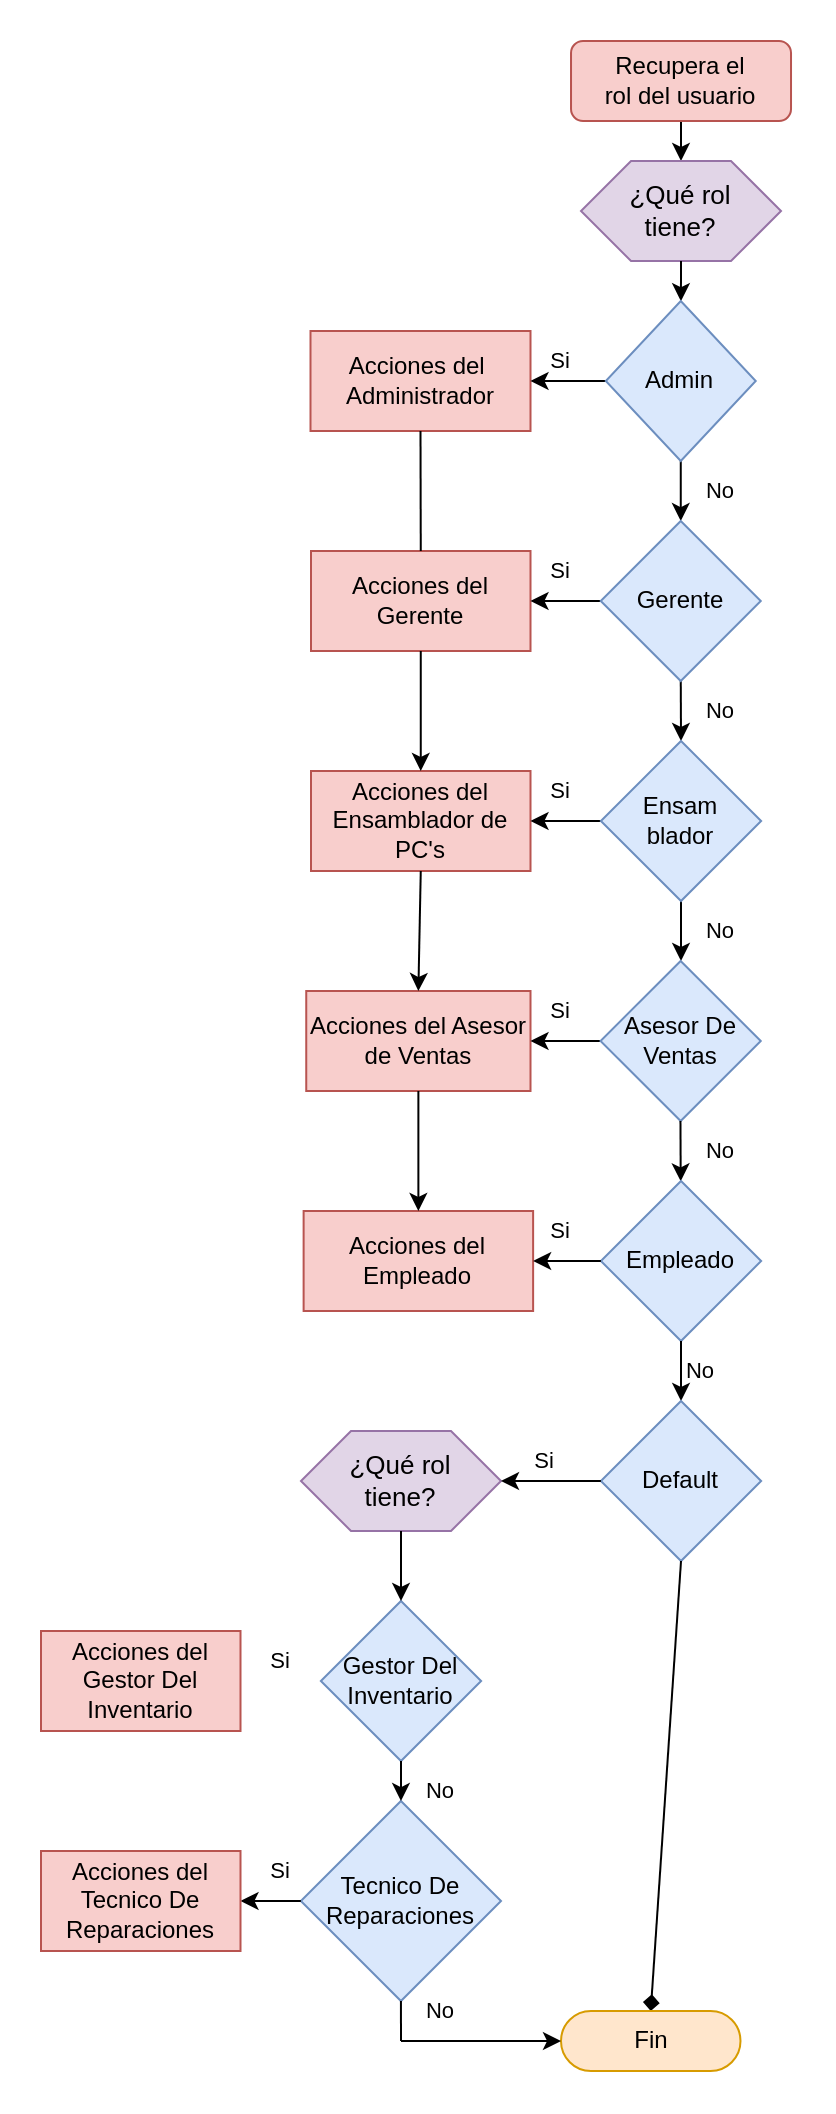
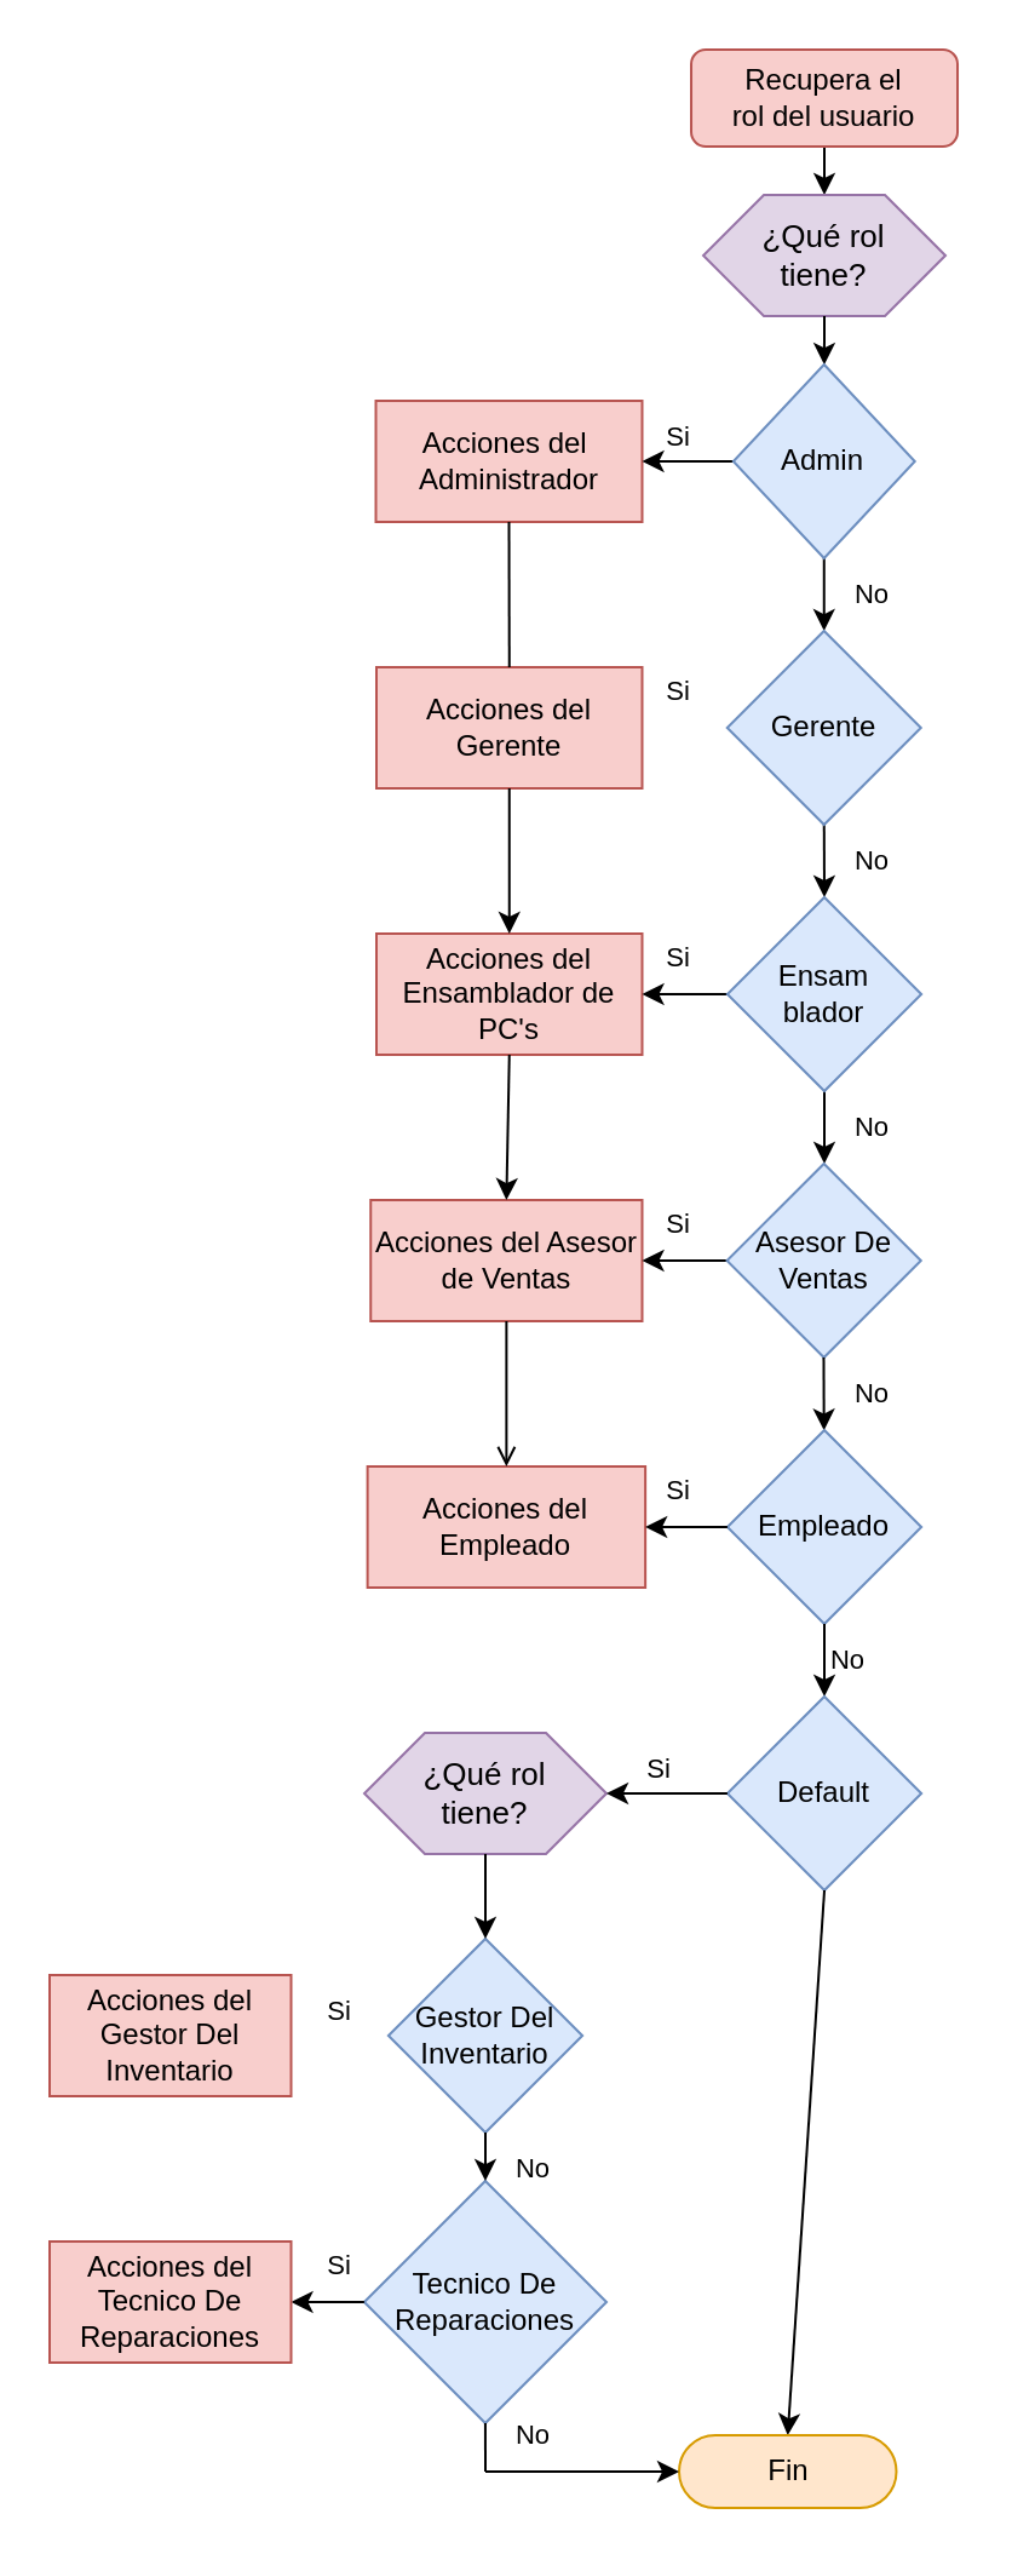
  <mxCell id="0" />
  <mxCell id="1" parent="0" />
  <mxCell id="2" value="" style="endArrow=classic;html=1;fontSize=13;exitX=0.5;exitY=1;exitDx=0;exitDy=0;" parent="1" source="4" edge="1"><mxGeometry width="50" height="50" relative="1" as="geometry"><mxPoint x="520" y="90" as="sourcePoint" /><mxPoint x="340" y="80" as="targetPoint" /></mxGeometry></mxCell>
  <mxCell id="3" value="¿Qué rol&lt;br&gt;tiene?" style="shape=hexagon;perimeter=hexagonPerimeter2;whiteSpace=wrap;html=1;size=0.25;labelBackgroundColor=none;fontSize=13;fillColor=#e1d5e7;strokeColor=#9673a6;" parent="1" vertex="1"><mxGeometry x="290.01" y="80" width="100" height="50" as="geometry" /></mxCell>
  <mxCell id="4" value="Recupera el&lt;br&gt;rol del usuario" style="whiteSpace=wrap;html=1;fillColor=#f8cecc;strokeColor=#b85450;rounded=1;" vertex="1" parent="1"><mxGeometry x="285.01" y="20" width="110" height="40" as="geometry" /></mxCell>
  <mxCell id="5" value="Acciones del Gerente" style="rounded=0;whiteSpace=wrap;html=1;fillColor=#f8cecc;strokeColor=#b85450;" vertex="1" parent="1"><mxGeometry x="155" y="275" width="109.75" height="50" as="geometry" /></mxCell>
  <mxCell id="6" value="Acciones del&amp;nbsp; Administrador" style="rounded=0;whiteSpace=wrap;html=1;fillColor=#f8cecc;strokeColor=#b85450;" vertex="1" parent="1"><mxGeometry x="154.75" y="165" width="110" height="50" as="geometry" /></mxCell>
  <mxCell id="7" value="Acciones del Ensamblador de PC's" style="rounded=0;whiteSpace=wrap;html=1;fillColor=#f8cecc;strokeColor=#b85450;" vertex="1" parent="1"><mxGeometry x="155" y="385" width="109.75" height="50" as="geometry" /></mxCell>
  <mxCell id="8" value="" style="endArrow=classic;html=1;fontSize=11;fontColor=#000000;entryX=1;entryY=0.5;entryDx=0;entryDy=0;exitX=0;exitY=0.5;exitDx=0;exitDy=0;" edge="1" parent="1" source="17" target="6"><mxGeometry width="50" height="50" relative="1" as="geometry"><mxPoint x="290.01" y="180" as="sourcePoint" /><mxPoint x="360" y="200" as="targetPoint" /></mxGeometry></mxCell>
  <mxCell id="9" value="" style="endArrow=classic;html=1;fontSize=11;fontColor=#000000;exitX=0.5;exitY=1;exitDx=0;exitDy=0;" edge="1" parent="1" source="3" target="17"><mxGeometry width="50" height="50" relative="1" as="geometry"><mxPoint x="310" y="250" as="sourcePoint" /><mxPoint x="339.935" y="160" as="targetPoint" /></mxGeometry></mxCell>
  <mxCell id="10" value="" style="endArrow=classic;html=1;fontSize=11;fontColor=#000000;entryX=0.5;entryY=0;entryDx=0;entryDy=0;exitX=0.5;exitY=1;exitDx=0;exitDy=0;" edge="1" parent="1" source="18" target="19"><mxGeometry width="50" height="50" relative="1" as="geometry"><mxPoint x="340.135" y="270" as="sourcePoint" /><mxPoint x="339.885" y="300" as="targetPoint" /></mxGeometry></mxCell>
  <mxCell id="11" value="" style="endArrow=classic;html=1;fontSize=11;fontColor=#000000;exitX=0.5;exitY=1;exitDx=0;exitDy=0;" edge="1" parent="1" target="18"><mxGeometry width="50" height="50" relative="1" as="geometry"><mxPoint x="339.885" y="200" as="sourcePoint" /><mxPoint x="340.135" y="230" as="targetPoint" /></mxGeometry></mxCell>
- <mxCell id="12" value="" style="endArrow=classic;html=1;fontSize=11;fontColor=#000000;entryX=1;entryY=0.5;entryDx=0;entryDy=0;exitX=0;exitY=0.5;exitDx=0;exitDy=0;" edge="1" parent="1" source="18" target="5"><mxGeometry width="50" height="50" relative="1" as="geometry"><mxPoint x="290.26" y="250" as="sourcePoint" /><mxPoint x="360" y="270" as="targetPoint" /></mxGeometry></mxCell>
  <mxCell id="13" value="" style="endArrow=classic;html=1;fontSize=11;fontColor=#000000;entryX=1;entryY=0.5;entryDx=0;entryDy=0;exitX=0;exitY=0.5;exitDx=0;exitDy=0;" edge="1" parent="1" source="19" target="7"><mxGeometry width="50" height="50" relative="1" as="geometry"><mxPoint x="290" y="320" as="sourcePoint" /><mxPoint x="239.75" y="260" as="targetPoint" /></mxGeometry></mxCell>
  <mxCell id="14" value="" style="endArrow=classic;html=1;fontSize=11;fontColor=#000000;exitX=0.5;exitY=1;exitDx=0;exitDy=0;" edge="1" parent="1" source="19"><mxGeometry width="50" height="50" relative="1" as="geometry"><mxPoint x="339.885" y="340" as="sourcePoint" /><mxPoint x="340" y="480" as="targetPoint" /></mxGeometry></mxCell>
  <mxCell id="15" value="Acciones del Asesor de Ventas" style="rounded=0;whiteSpace=wrap;html=1;fillColor=#f8cecc;strokeColor=#b85450;" vertex="1" parent="1"><mxGeometry x="152.62" y="495" width="112.13" height="50" as="geometry" /></mxCell>
  <mxCell id="16" value="" style="endArrow=classic;html=1;fontSize=11;fontColor=#000000;entryX=1;entryY=0.5;entryDx=0;entryDy=0;exitX=0;exitY=0.5;exitDx=0;exitDy=0;" edge="1" parent="1" source="20" target="15"><mxGeometry width="50" height="50" relative="1" as="geometry"><mxPoint x="290.26" y="390" as="sourcePoint" /><mxPoint x="239.75" y="330" as="targetPoint" /></mxGeometry></mxCell>
  <mxCell id="17" value="Admin" style="rhombus;whiteSpace=wrap;html=1;fillColor=#dae8fc;strokeColor=#6c8ebf;" vertex="1" parent="1"><mxGeometry x="302.41" y="150" width="74.95" height="80" as="geometry" /></mxCell>
  <mxCell id="18" value="Gerente" style="rhombus;whiteSpace=wrap;html=1;fillColor=#dae8fc;strokeColor=#6c8ebf;" vertex="1" parent="1"><mxGeometry x="299.87" y="260" width="80.01" height="80" as="geometry" /></mxCell>
  <mxCell id="19" value="Ensam&lt;br&gt;blador" style="rhombus;whiteSpace=wrap;html=1;fillColor=#dae8fc;strokeColor=#6c8ebf;" vertex="1" parent="1"><mxGeometry x="299.95" y="370" width="80.12" height="80" as="geometry" /></mxCell>
  <mxCell id="20" value="Asesor De&lt;br&gt;Ventas" style="rhombus;whiteSpace=wrap;html=1;fillColor=#dae8fc;strokeColor=#6c8ebf;" vertex="1" parent="1"><mxGeometry x="299.76" y="480" width="80.12" height="80" as="geometry" /></mxCell>
  <mxCell id="21" value="" style="endArrow=classic;html=1;fontSize=11;fontColor=#000000;exitX=0.5;exitY=1;exitDx=0;exitDy=0;" edge="1" parent="1" target="22"><mxGeometry width="50" height="50" relative="1" as="geometry"><mxPoint x="339.73" y="560" as="sourcePoint" /><mxPoint x="339.72" y="590" as="targetPoint" /></mxGeometry></mxCell>
  <mxCell id="22" value="Empleado" style="rhombus;whiteSpace=wrap;html=1;fillColor=#dae8fc;strokeColor=#6c8ebf;" vertex="1" parent="1"><mxGeometry x="299.95" y="590" width="80.12" height="80" as="geometry" /></mxCell>
  <mxCell id="23" value="Acciones del Empleado" style="rounded=0;whiteSpace=wrap;html=1;fillColor=#f8cecc;strokeColor=#b85450;" vertex="1" parent="1"><mxGeometry x="151.31" y="605" width="114.75" height="50" as="geometry" /></mxCell>
  <mxCell id="24" value="" style="endArrow=classic;html=1;fontSize=11;fontColor=#000000;entryX=1;entryY=0.5;entryDx=0;entryDy=0;exitX=0;exitY=0.5;exitDx=0;exitDy=0;" edge="1" parent="1" source="22" target="23"><mxGeometry width="50" height="50" relative="1" as="geometry"><mxPoint x="309.76" y="530" as="sourcePoint" /><mxPoint x="270" y="530" as="targetPoint" /></mxGeometry></mxCell>
  <mxCell id="25" value="" style="endArrow=classic;html=1;fontSize=11;fontColor=#000000;exitX=0.5;exitY=1;exitDx=0;exitDy=0;" edge="1" parent="1" source="22" target="26"><mxGeometry width="50" height="50" relative="1" as="geometry"><mxPoint x="349.73" y="570" as="sourcePoint" /><mxPoint x="340" y="700" as="targetPoint" /><Array as="points" /></mxGeometry></mxCell>
  <mxCell id="26" value="Default" style="rhombus;whiteSpace=wrap;html=1;fillColor=#dae8fc;strokeColor=#6c8ebf;" vertex="1" parent="1"><mxGeometry x="299.95" y="700" width="80.12" height="80" as="geometry" /></mxCell>
  <mxCell id="27" value="¿Qué rol&lt;br&gt;tiene?" style="shape=hexagon;perimeter=hexagonPerimeter2;whiteSpace=wrap;html=1;size=0.25;labelBackgroundColor=none;fontSize=13;fillColor=#e1d5e7;strokeColor=#9673a6;" vertex="1" parent="1"><mxGeometry x="150" y="715" width="100" height="50" as="geometry" /></mxCell>
  <mxCell id="28" value="" style="endArrow=classic;html=1;fontSize=11;fontColor=#000000;exitX=0;exitY=0.5;exitDx=0;exitDy=0;" edge="1" parent="1" source="26" target="27"><mxGeometry width="50" height="50" relative="1" as="geometry"><mxPoint x="280" y="750" as="sourcePoint" /><mxPoint x="250" y="740" as="targetPoint" /></mxGeometry></mxCell>
  <mxCell id="29" value="Gestor Del Inventario" style="rhombus;whiteSpace=wrap;html=1;fillColor=#dae8fc;strokeColor=#6c8ebf;" vertex="1" parent="1"><mxGeometry x="159.94" y="800" width="80.12" height="80" as="geometry" /></mxCell>
  <mxCell id="30" value="" style="endArrow=classic;html=1;fontSize=11;fontColor=#000000;exitX=0.5;exitY=1;exitDx=0;exitDy=0;entryX=0.5;entryY=0;entryDx=0;entryDy=0;" edge="1" parent="1" source="27" target="29"><mxGeometry width="50" height="50" relative="1" as="geometry"><mxPoint x="350.01" y="680" as="sourcePoint" /><mxPoint x="350.01" y="710" as="targetPoint" /><Array as="points" /></mxGeometry></mxCell>
  <mxCell id="31" value="Tecnico De&lt;br&gt;Reparaciones" style="rhombus;whiteSpace=wrap;html=1;fillColor=#dae8fc;strokeColor=#6c8ebf;" vertex="1" parent="1"><mxGeometry x="149.94" y="900" width="100.06" height="100" as="geometry" /></mxCell>
  <mxCell id="32" value="" style="endArrow=classic;html=1;fontSize=11;fontColor=#000000;exitX=0.5;exitY=1;exitDx=0;exitDy=0;" edge="1" parent="1" source="29" target="31"><mxGeometry width="50" height="50" relative="1" as="geometry"><mxPoint x="390.07" y="750" as="sourcePoint" /><mxPoint x="430" y="750" as="targetPoint" /></mxGeometry></mxCell>
  <mxCell id="33" value="" style="endArrow=classic;html=1;fontSize=11;fontColor=#000000;exitX=0;exitY=0.5;exitDx=0;exitDy=0;" edge="1" parent="1" source="31" target="35"><mxGeometry width="50" height="50" relative="1" as="geometry"><mxPoint x="390.07" y="750" as="sourcePoint" /><mxPoint x="120" y="950" as="targetPoint" /></mxGeometry></mxCell>
  <mxCell id="34" value="Acciones del Gestor Del Inventario" style="rounded=0;whiteSpace=wrap;html=1;fillColor=#f8cecc;strokeColor=#b85450;" vertex="1" parent="1"><mxGeometry x="20" y="815" width="99.75" height="50" as="geometry" /></mxCell>
  <mxCell id="35" value="Acciones del Tecnico De&lt;br style=&quot;border-color: var(--border-color);&quot;&gt;Reparaciones" style="rounded=0;whiteSpace=wrap;html=1;fillColor=#f8cecc;strokeColor=#b85450;" vertex="1" parent="1"><mxGeometry x="20" y="925" width="99.75" height="50" as="geometry" /></mxCell>
- <mxCell id="36" value="" style="endArrow=diamond;html=1;fontSize=11;fontColor=#000000;exitX=0.5;exitY=1;exitDx=0;exitDy=0;entryX=0.5;entryY=0.5;entryDx=0;entryDy=-15.0;entryPerimeter=0;" edge="1" parent="1" source="26" target="37"><mxGeometry width="50" height="50" relative="1" as="geometry"><mxPoint x="400" y="550" as="sourcePoint" /><mxPoint x="340" y="1000" as="targetPoint" /></mxGeometry></mxCell>
+ <mxCell id="36" value="" style="endArrow=classic;html=1;fontSize=11;fontColor=#000000;exitX=0.5;exitY=1;exitDx=0;exitDy=0;entryX=0.5;entryY=0.5;entryDx=0;entryDy=-15.0;entryPerimeter=0;" edge="1" parent="1" source="26" target="37"><mxGeometry width="50" height="50" relative="1" as="geometry"><mxPoint x="400" y="550" as="sourcePoint" /><mxPoint x="340" y="1000" as="targetPoint" /></mxGeometry></mxCell>
  <mxCell id="37" value="Fin" style="html=1;dashed=0;whitespace=wrap;shape=mxgraph.dfd.start;fillColor=#ffe6cc;strokeColor=#d79b00;" vertex="1" parent="1"><mxGeometry x="280" y="1005" width="89.75" height="30" as="geometry" /></mxCell>
  <mxCell id="38" value="" style="endArrow=classic;html=1;fontSize=11;fontColor=#000000;entryX=0;entryY=0.5;entryDx=0;entryDy=0;entryPerimeter=0;" edge="1" parent="1" target="37"><mxGeometry width="50" height="50" relative="1" as="geometry"><mxPoint x="200" y="1020" as="sourcePoint" /><mxPoint x="460" y="900" as="targetPoint" /><Array as="points"><mxPoint x="220" y="1020" /><mxPoint x="240" y="1020" /><mxPoint x="250" y="1020" /></Array></mxGeometry></mxCell>
  <mxCell id="39" value="" style="endArrow=none;html=1;fontSize=11;fontColor=#000000;entryX=0.5;entryY=1;entryDx=0;entryDy=0;" edge="1" parent="1" target="31"><mxGeometry width="50" height="50" relative="1" as="geometry"><mxPoint x="200" y="1020" as="sourcePoint" /><mxPoint x="460" y="900" as="targetPoint" /></mxGeometry></mxCell>
  <mxCell id="40" value="" style="endArrow=none;html=1;fontSize=11;fontColor=#000000;entryX=0.5;entryY=0;entryDx=0;entryDy=0;exitX=0.5;exitY=1;exitDx=0;exitDy=0;" edge="1" parent="1" source="6" target="5"><mxGeometry width="50" height="50" relative="1" as="geometry"><mxPoint x="240" y="290" as="sourcePoint" /><mxPoint x="290" y="240" as="targetPoint" /></mxGeometry></mxCell>
  <mxCell id="41" value="" style="endArrow=classic;html=1;fontSize=11;fontColor=#000000;entryX=0.5;entryY=0;entryDx=0;entryDy=0;exitX=0.5;exitY=1;exitDx=0;exitDy=0;" edge="1" parent="1" source="5" target="7"><mxGeometry width="50" height="50" relative="1" as="geometry"><mxPoint x="240" y="290" as="sourcePoint" /><mxPoint x="290" y="240" as="targetPoint" /></mxGeometry></mxCell>
  <mxCell id="42" value="" style="endArrow=classic;html=1;fontSize=11;fontColor=#000000;entryX=0.5;entryY=0;entryDx=0;entryDy=0;exitX=0.5;exitY=1;exitDx=0;exitDy=0;" edge="1" parent="1" source="7" target="15"><mxGeometry width="50" height="50" relative="1" as="geometry"><mxPoint x="240" y="290" as="sourcePoint" /><mxPoint x="290" y="240" as="targetPoint" /></mxGeometry></mxCell>
- <mxCell id="43" value="" style="endArrow=classic;html=1;fontSize=11;fontColor=#000000;entryX=0.5;entryY=0;entryDx=0;entryDy=0;exitX=0.5;exitY=1;exitDx=0;exitDy=0;" edge="1" parent="1" source="15" target="23"><mxGeometry width="50" height="50" relative="1" as="geometry"><mxPoint x="240" y="290" as="sourcePoint" /><mxPoint x="80" y="610" as="targetPoint" /></mxGeometry></mxCell>
+ <mxCell id="43" value="" style="endArrow=open;html=1;fontSize=11;fontColor=#000000;entryX=0.5;entryY=0;entryDx=0;entryDy=0;exitX=0.5;exitY=1;exitDx=0;exitDy=0;" edge="1" parent="1" source="15" target="23"><mxGeometry width="50" height="50" relative="1" as="geometry"><mxPoint x="240" y="290" as="sourcePoint" /><mxPoint x="80" y="610" as="targetPoint" /></mxGeometry></mxCell>
  <mxCell id="44" value="Si" style="text;html=1;strokeColor=none;fillColor=none;align=center;verticalAlign=middle;whiteSpace=wrap;rounded=0;fontSize=11;fontColor=#000000;" vertex="1" parent="1"><mxGeometry x="250" y="380" width="60" height="30" as="geometry" /></mxCell>
  <mxCell id="45" value="No" style="text;html=1;strokeColor=none;fillColor=none;align=center;verticalAlign=middle;whiteSpace=wrap;rounded=0;fontSize=11;fontColor=#000000;" vertex="1" parent="1"><mxGeometry x="330.01" y="450" width="60" height="30" as="geometry" /></mxCell>
  <mxCell id="46" value="No" style="text;html=1;strokeColor=none;fillColor=none;align=center;verticalAlign=middle;whiteSpace=wrap;rounded=0;fontSize=11;fontColor=#000000;" vertex="1" parent="1"><mxGeometry x="330.01" y="340" width="60" height="30" as="geometry" /></mxCell>
  <mxCell id="47" value="No" style="text;html=1;strokeColor=none;fillColor=none;align=center;verticalAlign=middle;whiteSpace=wrap;rounded=0;fontSize=11;fontColor=#000000;" vertex="1" parent="1"><mxGeometry x="330.01" y="230" width="60" height="30" as="geometry" /></mxCell>
  <mxCell id="48" value="Si" style="text;html=1;strokeColor=none;fillColor=none;align=center;verticalAlign=middle;whiteSpace=wrap;rounded=0;fontSize=11;fontColor=#000000;" vertex="1" parent="1"><mxGeometry x="250" y="270" width="60" height="30" as="geometry" /></mxCell>
  <mxCell id="49" value="Si" style="text;html=1;strokeColor=none;fillColor=none;align=center;verticalAlign=middle;whiteSpace=wrap;rounded=0;fontSize=11;fontColor=#000000;" vertex="1" parent="1"><mxGeometry x="250" y="165" width="60" height="30" as="geometry" /></mxCell>
  <mxCell id="50" value="Si" style="text;html=1;strokeColor=none;fillColor=none;align=center;verticalAlign=middle;whiteSpace=wrap;rounded=0;fontSize=11;fontColor=#000000;" vertex="1" parent="1"><mxGeometry x="242.41" y="715" width="60" height="30" as="geometry" /></mxCell>
  <mxCell id="51" value="Si" style="text;html=1;strokeColor=none;fillColor=none;align=center;verticalAlign=middle;whiteSpace=wrap;rounded=0;fontSize=11;fontColor=#000000;" vertex="1" parent="1"><mxGeometry x="250" y="490" width="60" height="30" as="geometry" /></mxCell>
  <mxCell id="52" value="Si" style="text;html=1;strokeColor=none;fillColor=none;align=center;verticalAlign=middle;whiteSpace=wrap;rounded=0;fontSize=11;fontColor=#000000;" vertex="1" parent="1"><mxGeometry x="250" y="600" width="60" height="30" as="geometry" /></mxCell>
  <mxCell id="53" value="No" style="text;html=1;strokeColor=none;fillColor=none;align=center;verticalAlign=middle;whiteSpace=wrap;rounded=0;fontSize=11;fontColor=#000000;" vertex="1" parent="1"><mxGeometry x="319.88" y="670" width="60" height="30" as="geometry" /></mxCell>
  <mxCell id="54" value="No" style="text;html=1;strokeColor=none;fillColor=none;align=center;verticalAlign=middle;whiteSpace=wrap;rounded=0;fontSize=11;fontColor=#000000;" vertex="1" parent="1"><mxGeometry x="330.01" y="560" width="60" height="30" as="geometry" /></mxCell>
  <mxCell id="55" value="No" style="text;html=1;strokeColor=none;fillColor=none;align=center;verticalAlign=middle;whiteSpace=wrap;rounded=0;fontSize=11;fontColor=#000000;" vertex="1" parent="1"><mxGeometry x="190" y="880" width="60" height="30" as="geometry" /></mxCell>
  <mxCell id="56" value="Si" style="text;html=1;strokeColor=none;fillColor=none;align=center;verticalAlign=middle;whiteSpace=wrap;rounded=0;fontSize=11;fontColor=#000000;" vertex="1" parent="1"><mxGeometry x="110" y="815" width="60" height="30" as="geometry" /></mxCell>
  <mxCell id="57" value="Si" style="text;html=1;strokeColor=none;fillColor=none;align=center;verticalAlign=middle;whiteSpace=wrap;rounded=0;fontSize=11;fontColor=#000000;" vertex="1" parent="1"><mxGeometry x="110" y="920" width="60" height="30" as="geometry" /></mxCell>
  <mxCell id="58" value="No" style="text;html=1;strokeColor=none;fillColor=none;align=center;verticalAlign=middle;whiteSpace=wrap;rounded=0;fontSize=11;fontColor=#000000;" vertex="1" parent="1"><mxGeometry x="190" y="990" width="60" height="30" as="geometry" /></mxCell>
